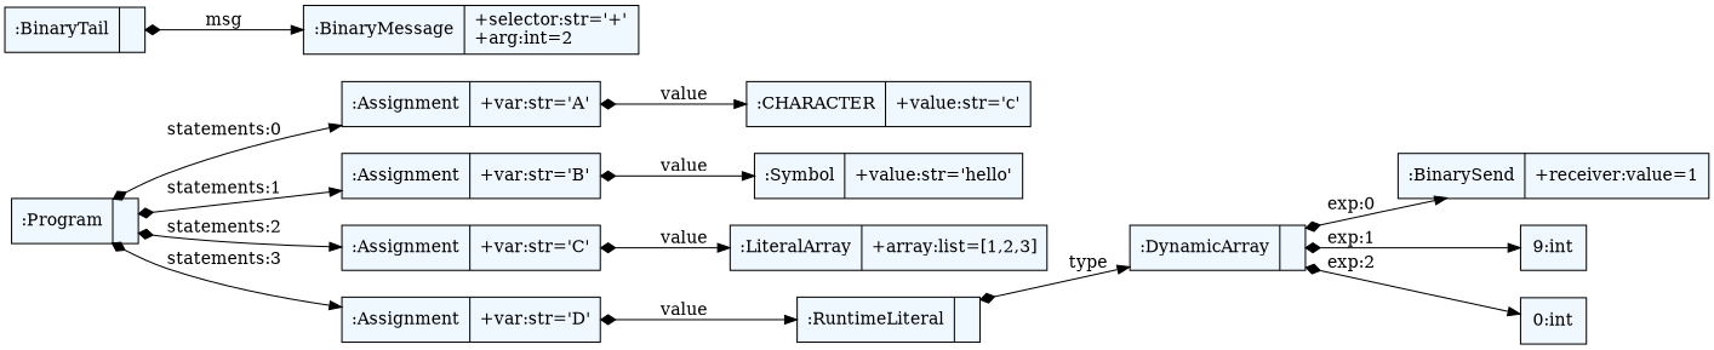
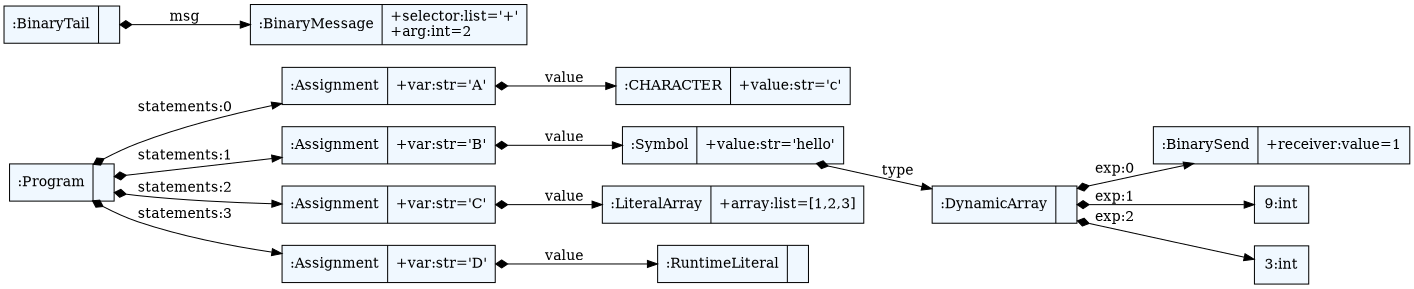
  digraph {
    fontname="Bitstream Vera Sans"
    fontsize=8
    nodesep=0.3
    rankdir=LR
    node [fillcolor=aliceblue shape=record style=filled]
    edge [arrowtail=diamond dir=both]
    n1 [label="{:Program|}"]
    n2 [label="{:Assignment|+var:str='А'\l}"]
    n3 [label="{:Assignment|+var:str='B'\l}"]
    n4 [label="{:Assignment|+var:str='C'\l}"]
    n5 [label="{:Assignment|+var:str='D'\l}"]
    n6 [label="{:CHARACTER|+value:str='c'\l}"]
    n7 [label="{:Symbol|+value:str='hello'\l}"]
    n8 [label="{:LiteralArray|+array:list=[1,2,3]\l}"]
    n9 [label="{:RuntimeLiteral|}"]
    n10 [label="{:DynamicArray|}"]
    n11 [label="{:BinarySend|+receiver:value=1\l}"]
    n12 [label="9:int"]
-   "3:int" [label="0:int"]
+   "3:int"
    n14 [label="{:BinaryTail|}"]
-   n15 [label="{:BinaryMessage|+selector:str='+'\l+arg:int=2\l}"]
+   n15 [label="{:BinaryMessage|+selector:list='+'\l+arg:int=2\l}"]
    n1 -> n2 [label="statements:0"]
    n1 -> n3 [label="statements:1"]
    n1 -> n4 [label="statements:2"]
    n1 -> n5 [label="statements:3"]
    n2 -> n6 [label=value]
    n3 -> n7 [label=value]
    n4 -> n8 [label=value]
    n5 -> n9 [label=value]
-   n9 -> n10 [label=type]
+   n7 -> n10 [label=type]
    n10 -> n11 [label="exp:0"]
    n10 -> n12 [label="exp:1"]
    n10 -> "3:int" [label="exp:2"]
    n14 -> n15 [label=msg]
  }
